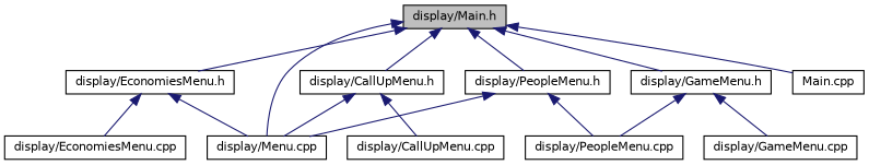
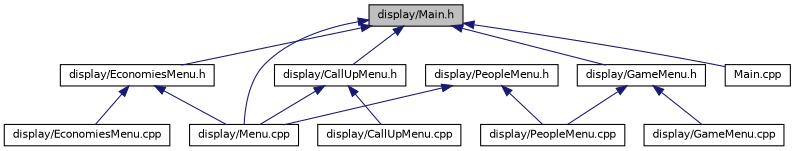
  digraph {
    node [color=black fillcolor=white fontname=Helvetica fontsize=10 shape=record style=filled]
    edge [color=midnightblue dir=back fontname=Helvetica fontsize=10 labelfontname=Helvetica labelfontsize=10 style=solid]
    n1 [fillcolor=grey75 fontcolor=black height=0.2 label="display/Main.h" width=0.4]
    n2 [height=0.2 label="display/CallUpMenu.h" width=0.4]
    n3 [height=0.2 label="display/Menu.cpp" width=0.4]
    n4 [height=0.2 label="display/EconomiesMenu.h" width=0.4]
    n5 [height=0.2 label="display/GameMenu.h" width=0.4]
    n6 [height=0.2 label="display/PeopleMenu.h" width=0.4]
    n7 [height=0.2 label="Main.cpp" width=0.4]
    n8 [height=0.2 label="display/CallUpMenu.cpp" width=0.4]
    n9 [height=0.2 label="display/EconomiesMenu.cpp" width=0.4]
    n10 [height=0.2 label="display/GameMenu.cpp" width=0.4]
    n11 [height=0.2 label="display/PeopleMenu.cpp" width=0.4]
    n1 -> n2
    n1 -> n3
    n1 -> n4
    n1 -> n5
-   n1 -> n6
    n1 -> n7
    n2 -> n3
    n2 -> n8
    n4 -> n3
    n4 -> n9
    n5 -> n10
    n5 -> n11
    n6 -> n3
    n6 -> n11
  }
